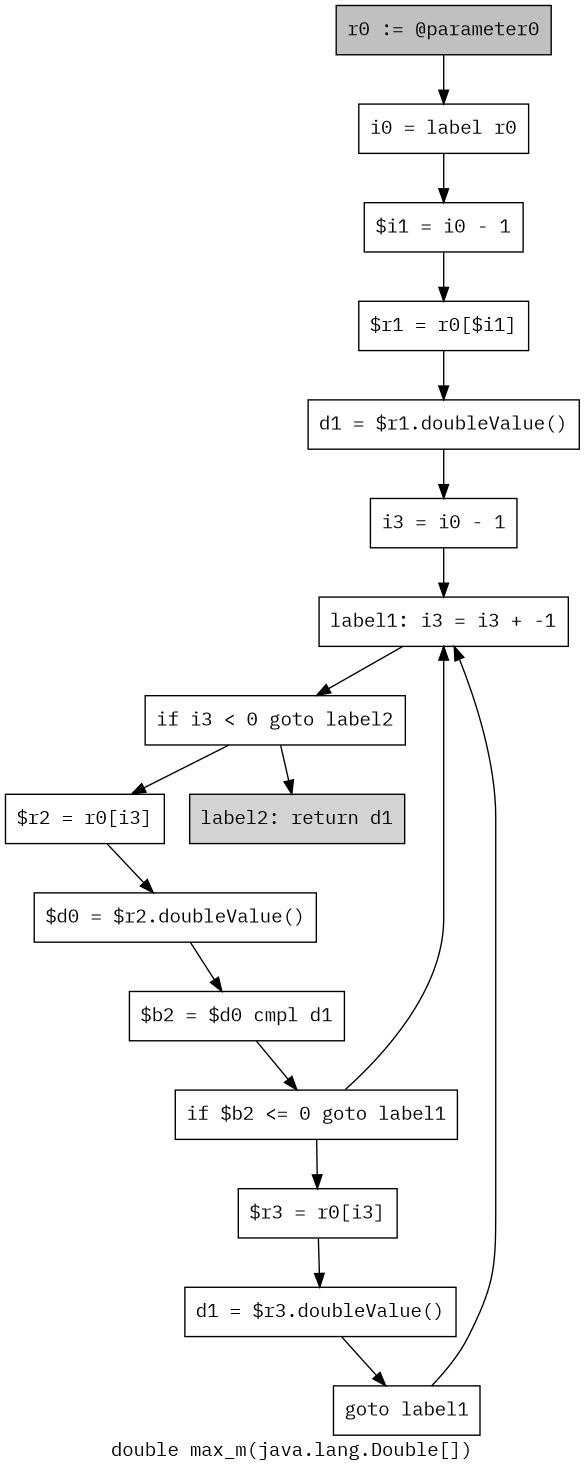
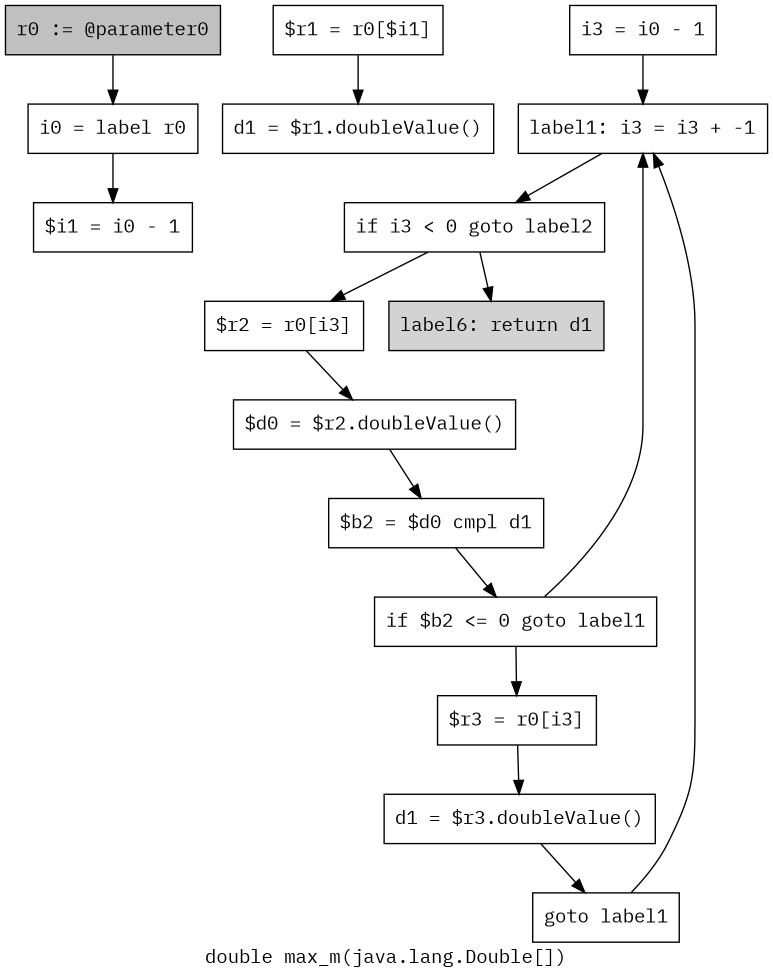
  digraph {
    fontname="IBM Plex Mono"
    label="double max_m(java.lang.Double[])"
    node [fontname="IBM Plex Mono" shape=box]
    edge [fontname="IBM Plex Mono"]
    n1 [fillcolor=gray label="r0 := @parameter0" style=filled]
    n2 [label="i0 = label r0"]
    n3 [label="$i1 = i0 - 1"]
    n4 [label="$r1 = r0[$i1]"]
    n5 [label="d1 = $r1.doubleValue()"]
    n6 [label="i3 = i0 - 1"]
    n7 [label="label1: i3 = i3 + -1"]
    n8 [label="if i3 < 0 goto label2"]
    n9 [label="$r2 = r0[i3]"]
-   n10 [fillcolor=lightgray label="label2: return d1" style=filled]
+   n10 [fillcolor=lightgray label="label6: return d1" style=filled]
    n11 [label="$d0 = $r2.doubleValue()"]
    n12 [label="$b2 = $d0 cmpl d1"]
    n13 [label="if $b2 <= 0 goto label1"]
    n14 [label="$r3 = r0[i3]"]
    n15 [label="d1 = $r3.doubleValue()"]
    n16 [label="goto label1"]
    n1 -> n2
    n2 -> n3
-   n3 -> n4
    n4 -> n5
-   n5 -> n6
    n6 -> n7
    n7 -> n8
    n8 -> n9
    n8 -> n10
    n9 -> n11
    n11 -> n12
    n12 -> n13
    n13 -> n7
    n13 -> n14
    n14 -> n15
    n15 -> n16
    n16 -> n7
  }
